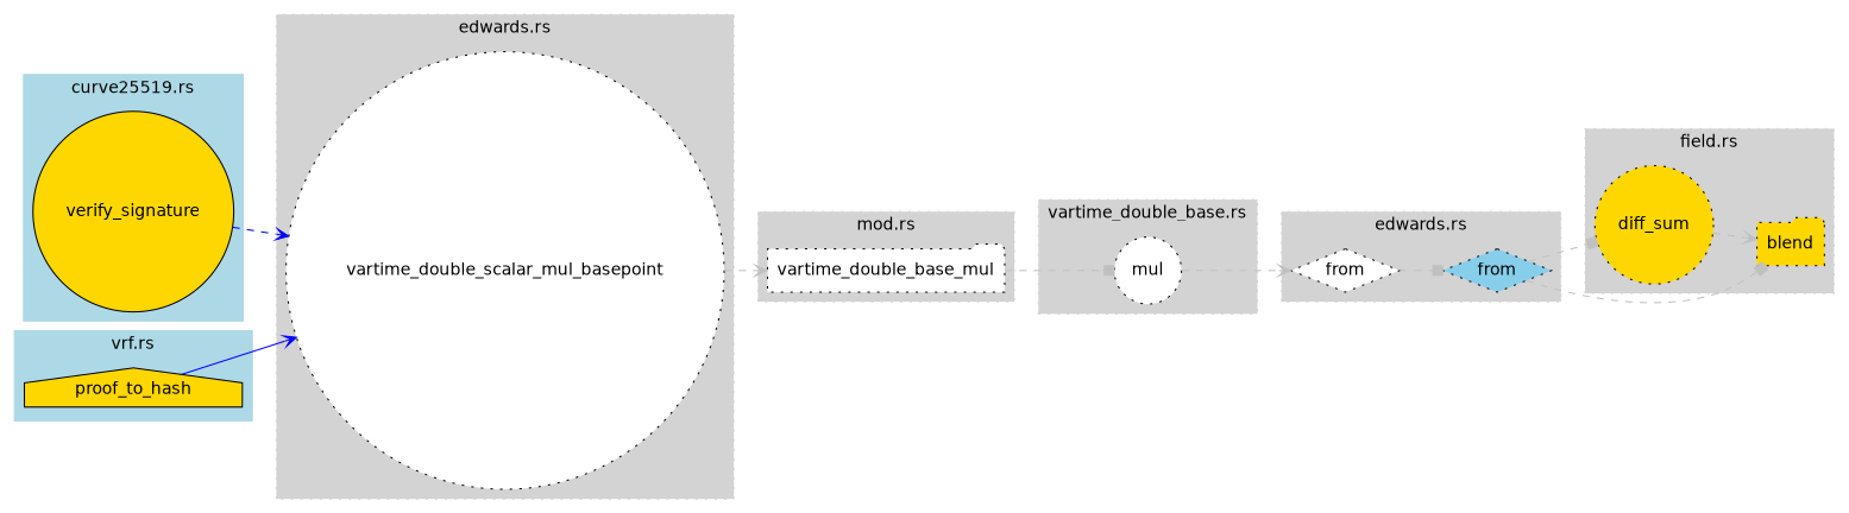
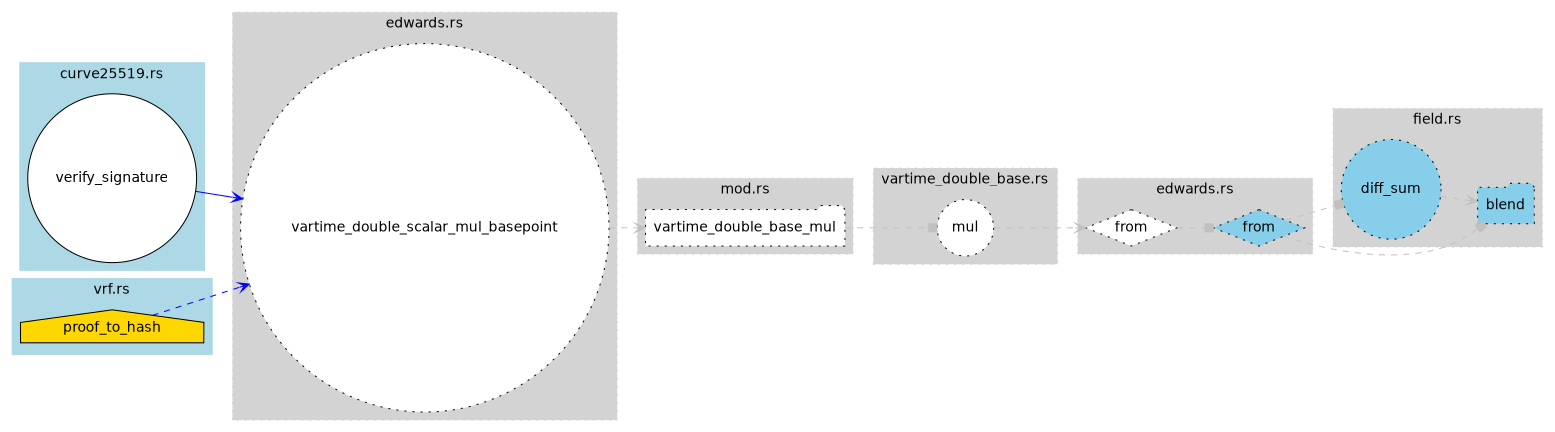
  digraph {
    rankdir=LR
    node [fillcolor=white fontname=Helvetica shape=circle style="filled,dotted"]
    edge [arrowhead=vee color=gray style=dashed]
    n1 [fillcolor=skyblue label=from shape=diamond]
    n2 [label=from shape=diamond]
    n3 [label=vartime_double_base_mul shape=folder]
-   n4 [fillcolor=gold label=diff_sum]
-   n5 [fillcolor=gold label=blend shape=folder]
+   n4 [fillcolor=skyblue label=diff_sum]
+   n5 [fillcolor=skyblue label=blend shape=folder]
    n6 [label=mul]
    n7 [label=vartime_double_scalar_mul_basepoint]
-   n8 [fillcolor=gold label=verify_signature style=filled]
+   n8 [label=verify_signature style=filled]
    n9 [fillcolor=gold label=proof_to_hash shape=house style=filled]
    subgraph cluster_1 {
      color=lightgrey
      fontname=Helvetica
      label="edwards.rs"
      style="filled,dotted"
      n1
      n2
    }
    subgraph cluster_2 {
      color=lightgrey
      fontname=Helvetica
      label="mod.rs"
      style="filled,dotted"
      n3
    }
    subgraph cluster_3 {
      color=lightgrey
      fontname=Helvetica
      label="field.rs"
      style="filled,dotted"
      n4
      n5
    }
    subgraph cluster_4 {
      color=lightgrey
      fontname=Helvetica
      label="vartime_double_base.rs"
      style="filled,dotted"
      n6
    }
    subgraph cluster_5 {
      color=lightgrey
      fontname=Helvetica
      label="edwards.rs"
      style="filled,dotted"
      n7
    }
    subgraph cluster_6 {
      color=lightblue
      fontname=Helvetica
      label="curve25519.rs"
      style=filled
      n8
    }
    subgraph cluster_7 {
      color=lightblue
      fontname=Helvetica
      label="vrf.rs"
      style=filled
      n9
    }
    n1 -> n4 [arrowhead=box]
    n1 -> n5 [arrowhead=box]
    n2 -> n1 [arrowhead=box]
    n3 -> n6 [arrowhead=box]
    n4 -> n5
    n6 -> n2
    n7 -> n3
-   n8 -> n7 [color=blue]
-   n9 -> n7 [color=blue style=""]
+   n8 -> n7 [color=blue style=""]
+   n9 -> n7 [color=blue]
  }
